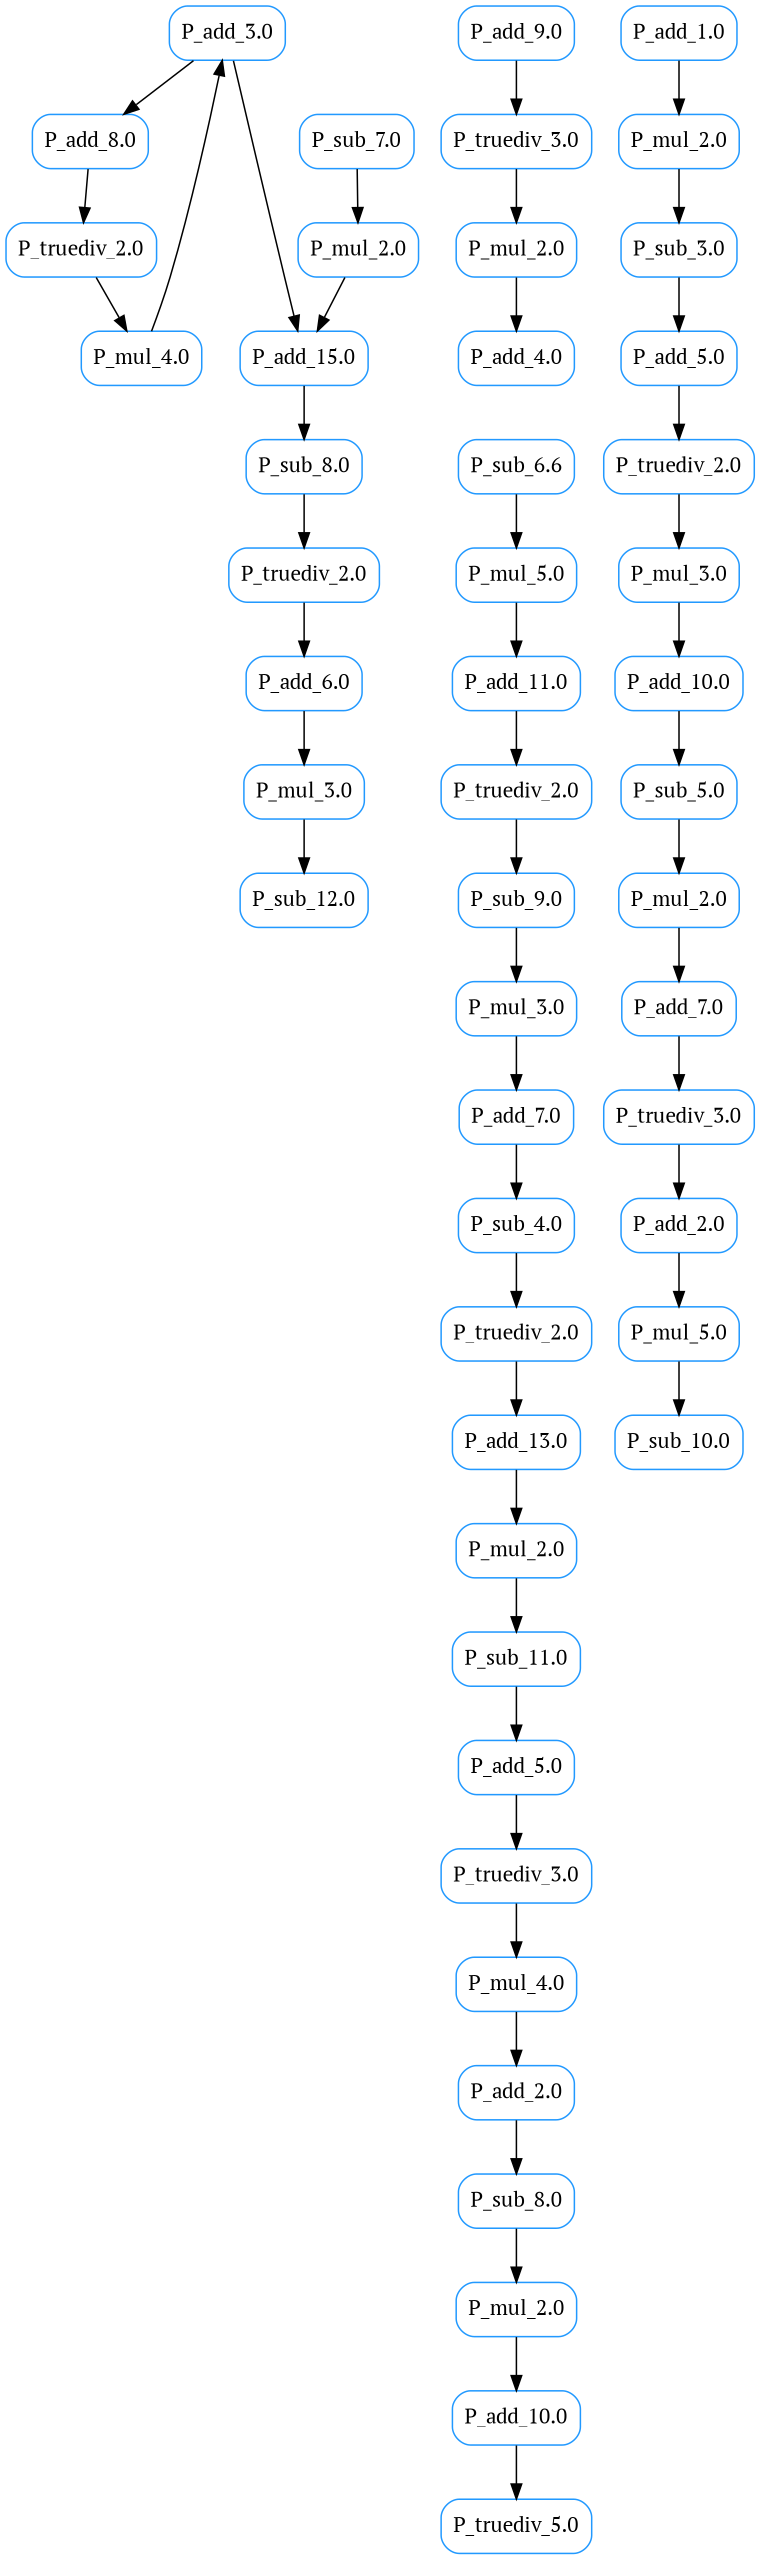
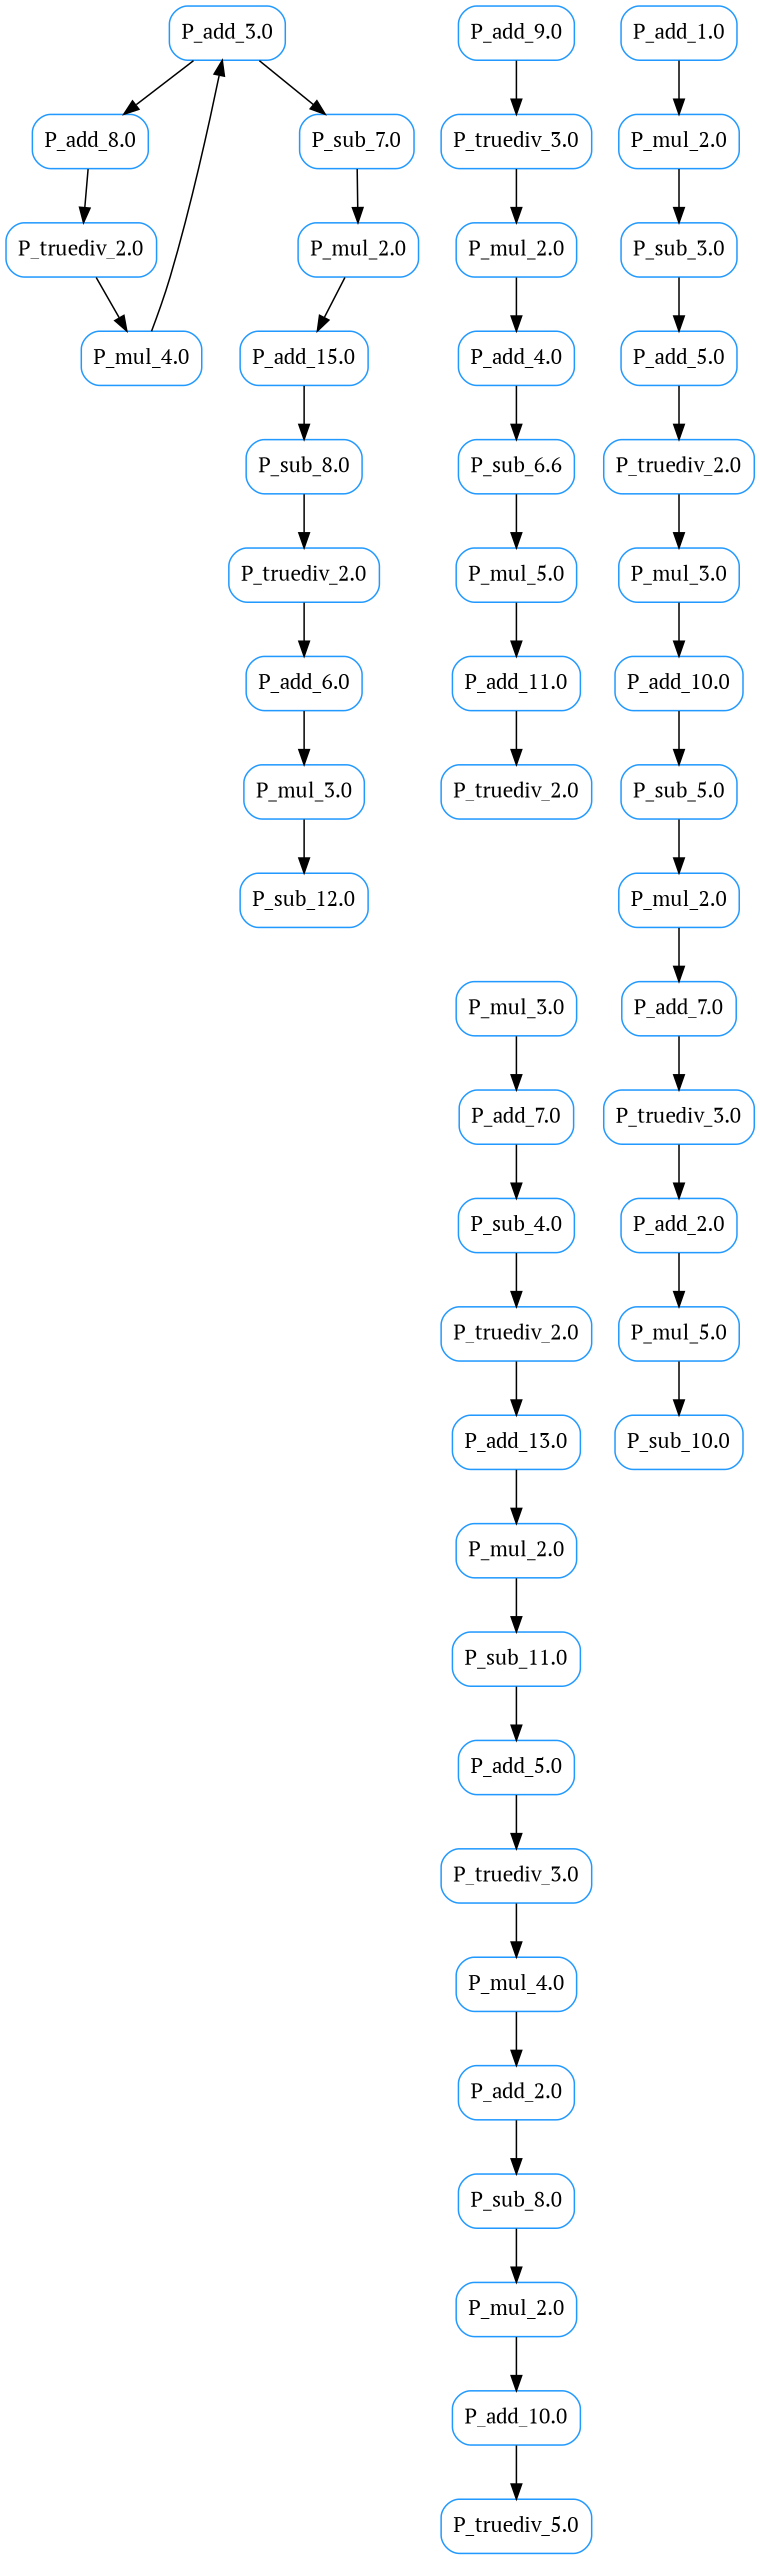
  digraph {
    fontname="PT Serif"
    fontsize=12
    rankdir=TB
    node [arrowsize=0.8 color="#2299FF" fontcolor="#DDD" fontname="PT Serif" shape=box style=rounded]
    edge [fontname="PT Serif"]
    n1 [label="P_mul_2.0"]
    n2 [label="P_add_15.0"]
    n3 [label="P_sub_8.0"]
    n4 [label="P_add_13.0"]
    n5 [label="P_mul_2.0"]
    n6 [label="P_sub_11.0"]
    n7 [label="P_add_5.0"]
    n8 [label="P_truediv_3.0"]
    n9 [label="P_mul_5.0"]
    n10 [label="P_add_11.0"]
    n11 [label="P_truediv_2.0"]
    n12 [label="P_truediv_2.0"]
    n13 [label="P_mul_4.0"]
    n14 [label="P_add_3.0"]
    n15 [label="P_sub_12.0"]
    n16 [label="P_add_9.0"]
    n17 [label="P_truediv_3.0"]
    n18 [label="P_add_2.0"]
    n19 [label="P_sub_8.0"]
    n20 [label="P_mul_2.0"]
    n21 [label="P_truediv_2.0"]
    n22 [label="P_add_6.0"]
    n23 [label="P_add_10.0"]
    n24 [label="P_truediv_5.0"]
    n25 [label="P_sub_5.0"]
    n26 [label="P_mul_2.0"]
    n27 [label="P_add_7.0"]
    n28 [label="P_mul_3.0"]
    n29 [label="P_mul_2.0"]
    n30 [label="P_add_4.0"]
    n31 [label="P_sub_4.0"]
    n32 [label="P_truediv_2.0"]
    n33 [label="P_mul_3.0"]
    n34 [label="P_add_7.0"]
    n35 [label="P_truediv_3.0"]
    n36 [label="P_add_2.0"]
    n37 [label="P_mul_5.0"]
    n38 [label="P_sub_10.0"]
    n39 [label="P_add_1.0"]
    n40 [label="P_mul_2.0"]
    n41 [label="P_sub_3.0"]
    n42 [label="P_mul_4.0"]
    n43 [label="P_add_5.0"]
    n44 [label="P_truediv_2.0"]
    n45 [label="P_add_8.0"]
-   n46 [label="P_sub_9.0"]
    n47 [label="P_mul_3.0"]
    n48 [label="P_add_10.0"]
    n49 [label="P_sub_6.6"]
    n50 [label="P_sub_7.0"]
    n1 -> n2
    n2 -> n3
    n3 -> n21
    n4 -> n5
    n5 -> n6
    n6 -> n7
    n7 -> n8
    n8 -> n42
    n9 -> n10
    n10 -> n11
-   n11 -> n46
    n12 -> n13
    n13 -> n14
    n14 -> n45
-   n14 -> n2
+   n14 -> n50
    n16 -> n17
    n17 -> n29
    n18 -> n19
    n19 -> n20
    n20 -> n23
    n21 -> n22
    n22 -> n28
    n23 -> n24
    n25 -> n26
    n26 -> n27
    n27 -> n35
    n28 -> n15
    n29 -> n30
+   n30 -> n49
    n31 -> n32
    n32 -> n4
    n33 -> n34
    n34 -> n31
    n35 -> n36
    n36 -> n37
    n37 -> n38
    n39 -> n40
    n40 -> n41
    n41 -> n43
    n42 -> n18
    n43 -> n44
    n44 -> n47
    n45 -> n12
-   n46 -> n33
    n47 -> n48
    n48 -> n25
    n49 -> n9
    n50 -> n1
  }
